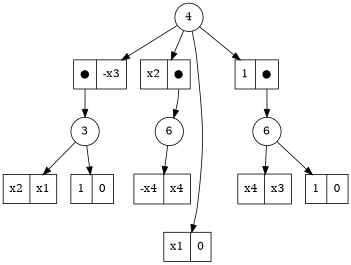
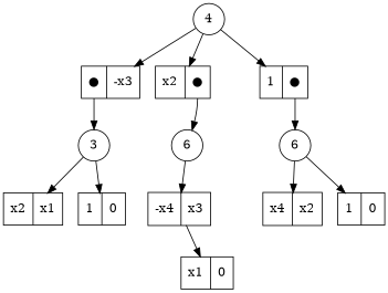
  digraph {
    node [shape=record]
    n1 [label=4 shape=circle]
    n2 [label="<f0> ●|<f1> -x3"]
    n3 [label="<f0> x2|<f1> ●"]
    n4 [label="<f0> x1|<f1> 0"]
    n5 [label="<f0> 1|<f1> ●"]
    n6 [label=3 shape=circle]
    n7 [label=6 shape=circle]
    n8 [label=6 shape=circle]
    n9 [label="<f0> x2|<f1> x1"]
    n10 [label="<f0> 1|<f1> 0"]
-   n11 [label="<f0> -x4|<f1> x4"]
-   n12 [label="<f0> x4|<f1> x3"]
+   n11 [label="<f0> -x4|<f1> x3"]
+   n12 [label="<f0> x4|<f1> x2"]
    n13 [label="<f0> 1|<f1> 0"]
    n1 -> n2
    n1 -> n3
-   n1 -> n4
+   n11 -> n4
    n1 -> n5
    n2 -> n6 [tailport=f0]
    n3 -> n7 [tailport=f1]
    n5 -> n8 [tailport=f1]
    n6 -> n9
    n6 -> n10
    n7 -> n11
    n8 -> n12
    n8 -> n13
  }
